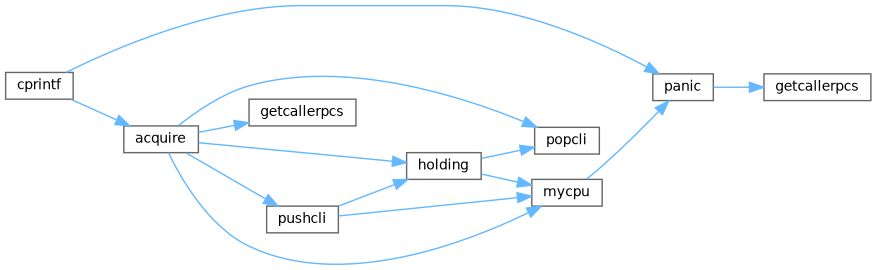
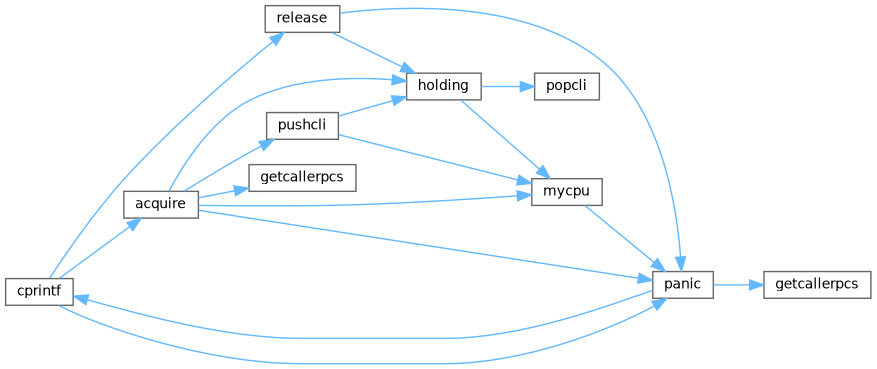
  digraph {
    rankdir=LR
    node [color=grey40 fillcolor=white fontname=Helvetica fontsize=10 shape=box style=filled]
    edge [color=steelblue1 fontname=Helvetica fontsize=10 labelfontname=Helvetica labelfontsize=10 style=solid]
    n1 [height=0.2 label=cprintf width=0.4]
    n2 [height=0.2 label=acquire width=0.4]
    n3 [height=0.2 label=panic width=0.4]
+   n4 [height=0.2 label=release width=0.4]
    n5 [height=0.2 label=getcallerpcs width=0.4]
    n6 [height=0.2 label=holding width=0.4]
    n7 [height=0.2 label=mycpu width=0.4]
    n8 [height=0.2 label=pushcli width=0.4]
    n9 [height=0.2 label=getcallerpcs width=0.4]
    n10 [height=0.2 label=popcli width=0.4]
    n1 -> n2
    n1 -> n3
-   n2 -> n10
+   n1 -> n4
+   n2 -> n3
    n2 -> n5
    n2 -> n6
    n2 -> n7
    n2 -> n8
+   n3 -> n1
    n3 -> n9
+   n4 -> n3
+   n4 -> n6
    n6 -> n7
    n6 -> n10
    n7 -> n3
    n8 -> n6
    n8 -> n7
  }
